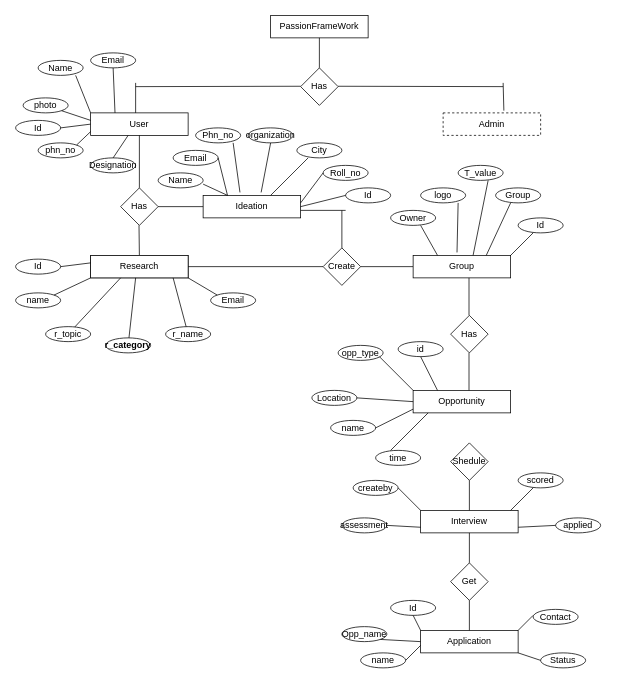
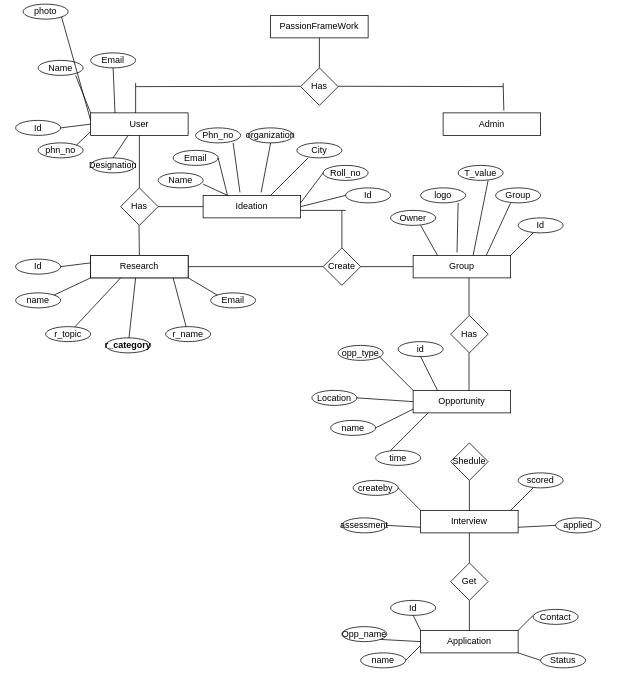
  <mxCell id="0" />
  <mxCell id="1" parent="0" />
  <mxCell id="2" value="PassionFrameWork" style="rounded=0;whiteSpace=wrap;html=1;" vertex="1" parent="1"><mxGeometry x="360" y="20" width="130" height="30" as="geometry" /></mxCell>
  <mxCell id="3" value="Has" style="rhombus;whiteSpace=wrap;html=1;" vertex="1" parent="1"><mxGeometry x="400" y="90" width="50" height="50" as="geometry" /></mxCell>
  <mxCell id="4" value="" style="endArrow=none;html=1;rounded=0;" edge="1" parent="1"><mxGeometry width="50" height="50" relative="1" as="geometry"><mxPoint x="180" y="115" as="sourcePoint" /><mxPoint x="400" y="114.5" as="targetPoint" /></mxGeometry></mxCell>
  <mxCell id="5" value="" style="endArrow=none;html=1;rounded=0;" edge="1" parent="1"><mxGeometry width="50" height="50" relative="1" as="geometry"><mxPoint x="450" y="114.5" as="sourcePoint" /><mxPoint x="670" y="115" as="targetPoint" /></mxGeometry></mxCell>
  <mxCell id="6" value="User" style="rounded=0;whiteSpace=wrap;html=1;" vertex="1" parent="1"><mxGeometry x="120" y="150" width="130" height="30" as="geometry" /></mxCell>
- <mxCell id="7" value="Admin" style="rounded=0;whiteSpace=wrap;html=1;dashed=1;" vertex="1" parent="1"><mxGeometry x="590" y="150" width="130" height="30" as="geometry" /></mxCell>
+ <mxCell id="7" value="Admin" style="rounded=0;whiteSpace=wrap;html=1;" vertex="1" parent="1"><mxGeometry x="590" y="150" width="130" height="30" as="geometry" /></mxCell>
  <mxCell id="8" value="" style="endArrow=none;html=1;rounded=0;" edge="1" parent="1"><mxGeometry width="50" height="50" relative="1" as="geometry"><mxPoint x="180" y="150" as="sourcePoint" /><mxPoint x="180" y="110" as="targetPoint" /></mxGeometry></mxCell>
  <mxCell id="9" value="" style="endArrow=none;html=1;rounded=0;exitX=0.623;exitY=-0.1;exitDx=0;exitDy=0;exitPerimeter=0;" edge="1" parent="1" source="7"><mxGeometry width="50" height="50" relative="1" as="geometry"><mxPoint x="610" y="170" as="sourcePoint" /><mxPoint x="670" y="110" as="targetPoint" /></mxGeometry></mxCell>
  <mxCell id="10" value="" style="endArrow=none;html=1;rounded=0;exitX=0.5;exitY=0;exitDx=0;exitDy=0;" edge="1" parent="1" source="3"><mxGeometry width="50" height="50" relative="1" as="geometry"><mxPoint x="380" y="100" as="sourcePoint" /><mxPoint x="425" y="50" as="targetPoint" /></mxGeometry></mxCell>
  <mxCell id="11" value="Has" style="rhombus;whiteSpace=wrap;html=1;" vertex="1" parent="1"><mxGeometry x="160" y="250" width="50" height="50" as="geometry" /></mxCell>
  <mxCell id="12" value="" style="endArrow=none;html=1;rounded=0;" edge="1" parent="1" source="11"><mxGeometry width="50" height="50" relative="1" as="geometry"><mxPoint x="140" y="230" as="sourcePoint" /><mxPoint x="185" y="180" as="targetPoint" /></mxGeometry></mxCell>
  <mxCell id="13" value="" style="endArrow=none;html=1;rounded=0;" edge="1" parent="1"><mxGeometry width="50" height="50" relative="1" as="geometry"><mxPoint x="185" y="340" as="sourcePoint" /><mxPoint x="184.5" y="300" as="targetPoint" /></mxGeometry></mxCell>
  <mxCell id="14" value="Research" style="rounded=0;whiteSpace=wrap;html=1;" vertex="1" parent="1"><mxGeometry x="120" y="340" width="130" height="30" as="geometry" /></mxCell>
  <mxCell id="15" value="Research" style="rounded=0;whiteSpace=wrap;html=1;" vertex="1" parent="1"><mxGeometry x="120" y="340" width="130" height="30" as="geometry" /></mxCell>
  <mxCell id="16" value="Ideation" style="rounded=0;whiteSpace=wrap;html=1;" vertex="1" parent="1"><mxGeometry x="270" y="260" width="130" height="30" as="geometry" /></mxCell>
  <mxCell id="17" value="" style="endArrow=none;html=1;rounded=0;exitX=1;exitY=0.5;exitDx=0;exitDy=0;entryX=0;entryY=0.5;entryDx=0;entryDy=0;" edge="1" parent="1" source="11" target="16"><mxGeometry width="50" height="50" relative="1" as="geometry"><mxPoint x="220" y="320" as="sourcePoint" /><mxPoint x="270" y="270" as="targetPoint" /></mxGeometry></mxCell>
  <mxCell id="18" value="" style="endArrow=none;html=1;rounded=0;" edge="1" parent="1"><mxGeometry width="50" height="50" relative="1" as="geometry"><mxPoint x="400" y="280" as="sourcePoint" /><mxPoint x="460" y="280" as="targetPoint" /></mxGeometry></mxCell>
  <mxCell id="19" value="" style="endArrow=none;html=1;rounded=0;exitX=1;exitY=0.5;exitDx=0;exitDy=0;" edge="1" parent="1" source="15" target="20"><mxGeometry width="50" height="50" relative="1" as="geometry"><mxPoint x="250" y="360" as="sourcePoint" /><mxPoint x="420" y="360" as="targetPoint" /></mxGeometry></mxCell>
  <mxCell id="20" value="Create" style="rhombus;whiteSpace=wrap;html=1;" vertex="1" parent="1"><mxGeometry x="430" y="330" width="50" height="50" as="geometry" /></mxCell>
  <mxCell id="21" value="" style="endArrow=none;html=1;rounded=0;exitX=0.5;exitY=0;exitDx=0;exitDy=0;" edge="1" parent="1" source="20"><mxGeometry width="50" height="50" relative="1" as="geometry"><mxPoint x="450" y="330" as="sourcePoint" /><mxPoint x="455" y="280" as="targetPoint" /></mxGeometry></mxCell>
  <mxCell id="22" value="" style="endArrow=none;html=1;rounded=0;exitX=1;exitY=0.5;exitDx=0;exitDy=0;" edge="1" parent="1" source="20"><mxGeometry width="50" height="50" relative="1" as="geometry"><mxPoint x="480" y="360" as="sourcePoint" /><mxPoint x="550" y="355" as="targetPoint" /></mxGeometry></mxCell>
  <mxCell id="23" value="Group" style="rounded=0;whiteSpace=wrap;html=1;" vertex="1" parent="1"><mxGeometry x="550" y="340" width="130" height="30" as="geometry" /></mxCell>
  <mxCell id="24" value="" style="endArrow=none;html=1;rounded=0;" edge="1" parent="1"><mxGeometry width="50" height="50" relative="1" as="geometry"><mxPoint x="624.5" y="420" as="sourcePoint" /><mxPoint x="624.5" y="370" as="targetPoint" /></mxGeometry></mxCell>
  <mxCell id="25" value="Interview" style="rounded=0;whiteSpace=wrap;html=1;" vertex="1" parent="1"><mxGeometry x="560" y="680" width="130" height="30" as="geometry" /></mxCell>
  <mxCell id="26" value="Opportunity" style="rounded=0;whiteSpace=wrap;html=1;" vertex="1" parent="1"><mxGeometry x="550" y="520" width="130" height="30" as="geometry" /></mxCell>
  <mxCell id="27" value="Has" style="rhombus;whiteSpace=wrap;html=1;" vertex="1" parent="1"><mxGeometry x="600" y="420" width="50" height="50" as="geometry" /></mxCell>
  <mxCell id="28" value="" style="endArrow=none;html=1;rounded=0;" edge="1" parent="1"><mxGeometry width="50" height="50" relative="1" as="geometry"><mxPoint x="624.5" y="520" as="sourcePoint" /><mxPoint x="624.5" y="470" as="targetPoint" /></mxGeometry></mxCell>
  <mxCell id="29" value="Shedule" style="rhombus;whiteSpace=wrap;html=1;" vertex="1" parent="1"><mxGeometry x="600" y="590" width="50" height="50" as="geometry" /></mxCell>
  <mxCell id="30" value="Get" style="rhombus;whiteSpace=wrap;html=1;" vertex="1" parent="1"><mxGeometry x="600" y="750" width="50" height="50" as="geometry" /></mxCell>
  <mxCell id="31" value="Application" style="rounded=0;whiteSpace=wrap;html=1;" vertex="1" parent="1"><mxGeometry x="560" y="840" width="130" height="30" as="geometry" /></mxCell>
  <mxCell id="32" value="" style="endArrow=none;html=1;rounded=0;exitX=0.5;exitY=0;exitDx=0;exitDy=0;entryX=0.5;entryY=1;entryDx=0;entryDy=0;" edge="1" parent="1" source="31" target="30"><mxGeometry width="50" height="50" relative="1" as="geometry"><mxPoint x="570" y="850" as="sourcePoint" /><mxPoint x="620" y="800" as="targetPoint" /></mxGeometry></mxCell>
  <mxCell id="33" value="" style="endArrow=none;html=1;rounded=0;exitX=0.5;exitY=0;exitDx=0;exitDy=0;" edge="1" parent="1" source="30"><mxGeometry width="50" height="50" relative="1" as="geometry"><mxPoint x="580" y="760" as="sourcePoint" /><mxPoint x="625" y="710" as="targetPoint" /></mxGeometry></mxCell>
  <mxCell id="34" value="" style="endArrow=none;html=1;rounded=0;exitX=0.5;exitY=0;exitDx=0;exitDy=0;entryX=0.5;entryY=1;entryDx=0;entryDy=0;" edge="1" parent="1" source="25" target="29"><mxGeometry width="50" height="50" relative="1" as="geometry"><mxPoint x="580" y="690" as="sourcePoint" /><mxPoint x="630" y="640" as="targetPoint" /></mxGeometry></mxCell>
  <mxCell id="35" value="Email" style="ellipse;whiteSpace=wrap;html=1;" vertex="1" parent="1"><mxGeometry x="120" y="70" width="60" height="20" as="geometry" /></mxCell>
  <mxCell id="36" value="Designation" style="ellipse;whiteSpace=wrap;html=1;" vertex="1" parent="1"><mxGeometry x="120" y="210" width="60" height="20" as="geometry" /></mxCell>
  <mxCell id="37" value="phn_no" style="ellipse;whiteSpace=wrap;html=1;" vertex="1" parent="1"><mxGeometry x="50" y="190" width="60" height="20" as="geometry" /></mxCell>
- <mxCell id="38" value="photo" style="ellipse;whiteSpace=wrap;html=1;" vertex="1" parent="1"><mxGeometry x="30" y="130" width="60" height="20" as="geometry" /></mxCell>
+ <mxCell id="38" value="photo" style="ellipse;whiteSpace=wrap;html=1;" vertex="1" parent="1"><mxGeometry x="30" y="5" width="60" height="20" as="geometry" /></mxCell>
  <mxCell id="39" value="Name" style="ellipse;whiteSpace=wrap;html=1;" vertex="1" parent="1"><mxGeometry x="50" y="80" width="60" height="20" as="geometry" /></mxCell>
  <mxCell id="40" value="" style="endArrow=none;html=1;rounded=0;exitX=0.25;exitY=0;exitDx=0;exitDy=0;" edge="1" parent="1" source="6"><mxGeometry width="50" height="50" relative="1" as="geometry"><mxPoint x="100" y="140" as="sourcePoint" /><mxPoint x="150" y="90" as="targetPoint" /></mxGeometry></mxCell>
  <mxCell id="41" value="" style="endArrow=none;html=1;rounded=0;exitX=0;exitY=0;exitDx=0;exitDy=0;" edge="1" parent="1" source="6"><mxGeometry width="50" height="50" relative="1" as="geometry"><mxPoint x="50" y="150" as="sourcePoint" /><mxPoint x="100" y="100" as="targetPoint" /></mxGeometry></mxCell>
  <mxCell id="42" value="" style="endArrow=none;html=1;rounded=0;exitX=1;exitY=0;exitDx=0;exitDy=0;" edge="1" parent="1" source="37"><mxGeometry width="50" height="50" relative="1" as="geometry"><mxPoint x="100" y="200" as="sourcePoint" /><mxPoint x="120" y="175" as="targetPoint" /></mxGeometry></mxCell>
  <mxCell id="43" value="" style="endArrow=none;html=1;rounded=0;exitX=1;exitY=1;exitDx=0;exitDy=0;" edge="1" parent="1" source="38"><mxGeometry width="50" height="50" relative="1" as="geometry"><mxPoint x="70" y="210" as="sourcePoint" /><mxPoint x="120" y="160" as="targetPoint" /></mxGeometry></mxCell>
  <mxCell id="44" value="" style="endArrow=none;html=1;rounded=0;exitX=0.5;exitY=0;exitDx=0;exitDy=0;" edge="1" parent="1" source="36"><mxGeometry width="50" height="50" relative="1" as="geometry"><mxPoint x="120" y="230" as="sourcePoint" /><mxPoint x="170" y="180" as="targetPoint" /></mxGeometry></mxCell>
  <mxCell id="45" value="Email" style="ellipse;whiteSpace=wrap;html=1;" vertex="1" parent="1"><mxGeometry x="230" y="200" width="60" height="20" as="geometry" /></mxCell>
  <mxCell id="46" value="Phn_no" style="ellipse;whiteSpace=wrap;html=1;" vertex="1" parent="1"><mxGeometry x="260" y="170" width="60" height="20" as="geometry" /></mxCell>
  <mxCell id="47" value="Roll_no" style="ellipse;whiteSpace=wrap;html=1;" vertex="1" parent="1"><mxGeometry x="430" y="220" width="60" height="20" as="geometry" /></mxCell>
  <mxCell id="48" value="organization" style="ellipse;whiteSpace=wrap;html=1;" vertex="1" parent="1"><mxGeometry x="330" y="170" width="60" height="20" as="geometry" /></mxCell>
  <mxCell id="49" value="City" style="ellipse;whiteSpace=wrap;html=1;" vertex="1" parent="1"><mxGeometry x="395" y="190" width="60" height="20" as="geometry" /></mxCell>
  <mxCell id="50" value="Name" style="ellipse;whiteSpace=wrap;html=1;" vertex="1" parent="1"><mxGeometry x="210" y="230" width="60" height="20" as="geometry" /></mxCell>
  <mxCell id="51" value="" style="endArrow=none;html=1;rounded=0;exitX=0.595;exitY=-0.131;exitDx=0;exitDy=0;exitPerimeter=0;" edge="1" parent="1" source="16"><mxGeometry width="50" height="50" relative="1" as="geometry"><mxPoint x="350" y="250" as="sourcePoint" /><mxPoint x="360" y="190" as="targetPoint" /></mxGeometry></mxCell>
  <mxCell id="52" value="" style="endArrow=none;html=1;rounded=0;" edge="1" parent="1"><mxGeometry width="50" height="50" relative="1" as="geometry"><mxPoint x="360" y="260" as="sourcePoint" /><mxPoint x="410" y="210" as="targetPoint" /></mxGeometry></mxCell>
  <mxCell id="53" value="" style="endArrow=none;html=1;rounded=0;entryX=0;entryY=0.5;entryDx=0;entryDy=0;entryPerimeter=0;" edge="1" parent="1" target="47"><mxGeometry width="50" height="50" relative="1" as="geometry"><mxPoint x="400" y="270" as="sourcePoint" /><mxPoint x="430" y="240" as="targetPoint" /></mxGeometry></mxCell>
  <mxCell id="54" value="" style="endArrow=none;html=1;rounded=0;exitX=0.25;exitY=0;exitDx=0;exitDy=0;" edge="1" parent="1" source="16"><mxGeometry width="50" height="50" relative="1" as="geometry"><mxPoint x="240" y="260" as="sourcePoint" /><mxPoint x="290" y="210" as="targetPoint" /></mxGeometry></mxCell>
  <mxCell id="55" value="" style="endArrow=none;html=1;rounded=0;exitX=0.378;exitY=-0.131;exitDx=0;exitDy=0;exitPerimeter=0;" edge="1" parent="1" source="16"><mxGeometry width="50" height="50" relative="1" as="geometry"><mxPoint x="260" y="240" as="sourcePoint" /><mxPoint x="310" y="190" as="targetPoint" /></mxGeometry></mxCell>
  <mxCell id="56" value="" style="endArrow=none;html=1;rounded=0;" edge="1" parent="1" target="16"><mxGeometry width="50" height="50" relative="1" as="geometry"><mxPoint x="270" y="245" as="sourcePoint" /><mxPoint x="320" y="195" as="targetPoint" /></mxGeometry></mxCell>
  <mxCell id="57" value="Id" style="ellipse;whiteSpace=wrap;html=1;" vertex="1" parent="1"><mxGeometry y="160" width="60" height="20" as="geometry" x="20" /></mxCell>
  <mxCell id="58" value="" style="endArrow=none;html=1;rounded=0;entryX=0;entryY=0.5;entryDx=0;entryDy=0;" edge="1" parent="1" target="6"><mxGeometry width="50" height="50" relative="1" as="geometry"><mxPoint x="80" y="170" as="sourcePoint" /><mxPoint x="130" y="120" as="targetPoint" /></mxGeometry></mxCell>
  <mxCell id="59" value="Id" style="ellipse;whiteSpace=wrap;html=1;" vertex="1" parent="1"><mxGeometry x="460" y="250" width="60" height="20" as="geometry" /></mxCell>
  <mxCell id="60" value="" style="endArrow=none;html=1;rounded=0;exitX=1;exitY=0.5;exitDx=0;exitDy=0;" edge="1" parent="1" source="16"><mxGeometry width="50" height="50" relative="1" as="geometry"><mxPoint x="410" y="310" as="sourcePoint" /><mxPoint x="460" y="260" as="targetPoint" /></mxGeometry></mxCell>
  <mxCell id="61" value="Opp_name" style="ellipse;whiteSpace=wrap;html=1;" vertex="1" parent="1"><mxGeometry x="455" y="835" width="60" height="20" as="geometry" /></mxCell>
  <mxCell id="62" value="name" style="ellipse;whiteSpace=wrap;html=1;" vertex="1" parent="1"><mxGeometry x="480" y="870" width="60" height="20" as="geometry" /></mxCell>
  <mxCell id="63" value="Id" style="ellipse;whiteSpace=wrap;html=1;" vertex="1" parent="1"><mxGeometry x="520" y="800" width="60" height="20" as="geometry" /></mxCell>
  <mxCell id="64" value="Cont&lt;span style=&quot;color: rgba(0, 0, 0, 0); font-family: monospace; font-size: 0px; text-align: start; text-wrap: nowrap;&quot;&gt;%3CmxGraphModel%3E%3Croot%3E%3CmxCell%20id%3D%220%22%2F%3E%3CmxCell%20id%3D%221%22%20parent%3D%220%22%2F%3E%3CmxCell%20id%3D%222%22%20value%3D%22Id%22%20style%3D%22ellipse%3BwhiteSpace%3Dwrap%3Bhtml%3D1%3B%22%20vertex%3D%221%22%20parent%3D%221%22%3E%3CmxGeometry%20x%3D%22420%22%20y%3D%22852%22%20width%3D%2260%22%20height%3D%2220%22%20as%3D%22geometry%22%2F%3E%3C%2FmxCell%3E%3C%2Froot%3E%3C%2FmxGraphModel%3E&lt;/span&gt;act" style="ellipse;whiteSpace=wrap;html=1;" vertex="1" parent="1"><mxGeometry x="710" y="812" width="60" height="20" as="geometry" /></mxCell>
  <mxCell id="65" value="Status" style="ellipse;whiteSpace=wrap;html=1;" vertex="1" parent="1"><mxGeometry x="720" y="870" width="60" height="20" as="geometry" /></mxCell>
  <mxCell id="66" value="" style="endArrow=none;html=1;rounded=0;exitX=1;exitY=0;exitDx=0;exitDy=0;" edge="1" parent="1" source="31"><mxGeometry width="50" height="50" relative="1" as="geometry"><mxPoint x="660" y="870" as="sourcePoint" /><mxPoint x="710" y="820" as="targetPoint" /></mxGeometry></mxCell>
  <mxCell id="67" value="" style="endArrow=none;html=1;rounded=0;exitX=1;exitY=1;exitDx=0;exitDy=0;" edge="1" parent="1" source="31"><mxGeometry width="50" height="50" relative="1" as="geometry"><mxPoint x="670" y="930" as="sourcePoint" /><mxPoint x="720" y="880" as="targetPoint" /></mxGeometry></mxCell>
  <mxCell id="68" value="" style="endArrow=none;html=1;rounded=0;exitX=0;exitY=0;exitDx=0;exitDy=0;" edge="1" parent="1" source="31"><mxGeometry width="50" height="50" relative="1" as="geometry"><mxPoint x="500" y="870" as="sourcePoint" /><mxPoint x="550" y="820" as="targetPoint" /></mxGeometry></mxCell>
  <mxCell id="69" value="" style="endArrow=none;html=1;rounded=0;exitX=1;exitY=1;exitDx=0;exitDy=0;" edge="1" parent="1" source="61"><mxGeometry width="50" height="50" relative="1" as="geometry"><mxPoint x="510" y="905" as="sourcePoint" /><mxPoint x="560" y="855" as="targetPoint" /></mxGeometry></mxCell>
  <mxCell id="70" value="" style="endArrow=none;html=1;rounded=0;exitX=1;exitY=0.5;exitDx=0;exitDy=0;" edge="1" parent="1" source="62"><mxGeometry width="50" height="50" relative="1" as="geometry"><mxPoint x="510" y="910" as="sourcePoint" /><mxPoint x="560" y="860" as="targetPoint" /></mxGeometry></mxCell>
  <mxCell id="71" value="logo" style="ellipse;whiteSpace=wrap;html=1;" vertex="1" parent="1"><mxGeometry x="560" y="250" width="60" height="20" as="geometry" /></mxCell>
  <mxCell id="72" value="Group" style="ellipse;whiteSpace=wrap;html=1;" vertex="1" parent="1"><mxGeometry x="660" y="250" width="60" height="20" as="geometry" /></mxCell>
  <mxCell id="73" value="Owner" style="ellipse;whiteSpace=wrap;html=1;" vertex="1" parent="1"><mxGeometry x="520" y="280" width="60" height="20" as="geometry" /></mxCell>
  <mxCell id="74" value="Id" style="ellipse;whiteSpace=wrap;html=1;" vertex="1" parent="1"><mxGeometry x="690" y="290" width="60" height="20" as="geometry" /></mxCell>
  <mxCell id="75" value="T_value" style="ellipse;whiteSpace=wrap;html=1;" vertex="1" parent="1"><mxGeometry x="610" y="220" width="60" height="20" as="geometry" /></mxCell>
  <mxCell id="76" value="" style="endArrow=none;html=1;rounded=0;exitX=1;exitY=0;exitDx=0;exitDy=0;" edge="1" parent="1" source="23"><mxGeometry width="50" height="50" relative="1" as="geometry"><mxPoint x="660" y="360" as="sourcePoint" /><mxPoint x="710" y="310" as="targetPoint" /></mxGeometry></mxCell>
  <mxCell id="77" value="" style="endArrow=none;html=1;rounded=0;exitX=0.75;exitY=0;exitDx=0;exitDy=0;" edge="1" parent="1" source="23"><mxGeometry width="50" height="50" relative="1" as="geometry"><mxPoint x="660" y="330" as="sourcePoint" /><mxPoint x="680" y="270" as="targetPoint" /></mxGeometry></mxCell>
  <mxCell id="78" value="" style="endArrow=none;html=1;rounded=0;exitX=0.615;exitY=0;exitDx=0;exitDy=0;exitPerimeter=0;" edge="1" parent="1" source="23"><mxGeometry width="50" height="50" relative="1" as="geometry"><mxPoint x="630" y="330" as="sourcePoint" /><mxPoint x="650" y="240" as="targetPoint" /></mxGeometry></mxCell>
  <mxCell id="79" value="" style="endArrow=none;html=1;rounded=0;exitX=0.45;exitY=-0.131;exitDx=0;exitDy=0;exitPerimeter=0;" edge="1" parent="1" source="23"><mxGeometry width="50" height="50" relative="1" as="geometry"><mxPoint x="560" y="320" as="sourcePoint" /><mxPoint x="610" y="270" as="targetPoint" /></mxGeometry></mxCell>
  <mxCell id="80" value="" style="endArrow=none;html=1;rounded=0;exitX=0.25;exitY=0;exitDx=0;exitDy=0;" edge="1" parent="1" source="23"><mxGeometry width="50" height="50" relative="1" as="geometry"><mxPoint x="510" y="350" as="sourcePoint" /><mxPoint x="560" y="300" as="targetPoint" /></mxGeometry></mxCell>
  <mxCell id="81" value="Id" style="ellipse;whiteSpace=wrap;html=1;" vertex="1" parent="1"><mxGeometry y="345" width="60" height="20" as="geometry" x="20" /></mxCell>
  <mxCell id="82" value="r_name" style="ellipse;whiteSpace=wrap;html=1;" vertex="1" parent="1"><mxGeometry x="220" y="435" width="60" height="20" as="geometry" /></mxCell>
  <mxCell id="83" value="r_category" style="ellipse;whiteSpace=wrap;html=1;fontStyle=1" vertex="1" parent="1"><mxGeometry x="140" y="450" width="60" height="20" as="geometry" /></mxCell>
  <mxCell id="84" value="name" style="ellipse;whiteSpace=wrap;html=1;" vertex="1" parent="1"><mxGeometry y="390" width="60" height="20" as="geometry" x="20" /></mxCell>
  <mxCell id="85" value="Email" style="ellipse;whiteSpace=wrap;html=1;" vertex="1" parent="1"><mxGeometry x="280" y="390" width="60" height="20" as="geometry" /></mxCell>
  <mxCell id="86" value="r_topic" style="ellipse;whiteSpace=wrap;html=1;" vertex="1" parent="1"><mxGeometry x="60" y="435" width="60" height="20" as="geometry" /></mxCell>
  <mxCell id="87" value="" style="endArrow=none;html=1;rounded=0;entryX=0;entryY=0;entryDx=0;entryDy=0;" edge="1" parent="1" target="85"><mxGeometry width="50" height="50" relative="1" as="geometry"><mxPoint x="250" y="370" as="sourcePoint" /><mxPoint x="300" y="320" as="targetPoint" /></mxGeometry></mxCell>
  <mxCell id="88" value="" style="endArrow=none;html=1;rounded=0;" edge="1" parent="1" source="82"><mxGeometry width="50" height="50" relative="1" as="geometry"><mxPoint x="240" y="430" as="sourcePoint" /><mxPoint x="230" y="370" as="targetPoint" /></mxGeometry></mxCell>
  <mxCell id="89" value="" style="endArrow=none;html=1;rounded=0;" edge="1" parent="1" source="83"><mxGeometry width="50" height="50" relative="1" as="geometry"><mxPoint x="180" y="440" as="sourcePoint" /><mxPoint x="180" y="370" as="targetPoint" /></mxGeometry></mxCell>
  <mxCell id="90" value="" style="endArrow=none;html=1;rounded=0;" edge="1" parent="1" source="86"><mxGeometry width="50" height="50" relative="1" as="geometry"><mxPoint x="110" y="420" as="sourcePoint" /><mxPoint x="160" y="370" as="targetPoint" /></mxGeometry></mxCell>
  <mxCell id="91" value="" style="endArrow=none;html=1;rounded=0;exitX=1;exitY=0;exitDx=0;exitDy=0;" edge="1" parent="1" source="84"><mxGeometry width="50" height="50" relative="1" as="geometry"><mxPoint x="70" y="420" as="sourcePoint" /><mxPoint x="120" y="370" as="targetPoint" /></mxGeometry></mxCell>
  <mxCell id="92" value="" style="endArrow=none;html=1;rounded=0;exitX=1;exitY=0.5;exitDx=0;exitDy=0;" edge="1" parent="1" source="81"><mxGeometry width="50" height="50" relative="1" as="geometry"><mxPoint x="70" y="400" as="sourcePoint" /><mxPoint x="120" y="350" as="targetPoint" /></mxGeometry></mxCell>
  <mxCell id="93" value="opp_type" style="ellipse;whiteSpace=wrap;html=1;" vertex="1" parent="1"><mxGeometry x="450" y="460" width="60" height="20" as="geometry" /></mxCell>
  <mxCell id="94" value="name" style="ellipse;whiteSpace=wrap;html=1;" vertex="1" parent="1"><mxGeometry x="440" y="560" width="60" height="20" as="geometry" /></mxCell>
  <mxCell id="95" value="Location" style="ellipse;whiteSpace=wrap;html=1;" vertex="1" parent="1"><mxGeometry x="415" y="520" width="60" height="20" as="geometry" /></mxCell>
  <mxCell id="96" value="time" style="ellipse;whiteSpace=wrap;html=1;" vertex="1" parent="1"><mxGeometry x="500" y="600" width="60" height="20" as="geometry" /></mxCell>
  <mxCell id="97" value="id" style="ellipse;whiteSpace=wrap;html=1;" vertex="1" parent="1"><mxGeometry x="530" y="455" width="60" height="20" as="geometry" /></mxCell>
  <mxCell id="98" value="" style="endArrow=none;html=1;rounded=0;exitX=1;exitY=0.5;exitDx=0;exitDy=0;" edge="1" parent="1" source="94"><mxGeometry width="50" height="50" relative="1" as="geometry"><mxPoint x="500" y="595" as="sourcePoint" /><mxPoint x="550" y="545" as="targetPoint" /></mxGeometry></mxCell>
  <mxCell id="99" value="" style="endArrow=none;html=1;rounded=0;" edge="1" parent="1"><mxGeometry width="50" height="50" relative="1" as="geometry"><mxPoint x="520" y="600" as="sourcePoint" /><mxPoint x="570" y="550" as="targetPoint" /></mxGeometry></mxCell>
  <mxCell id="100" value="" style="endArrow=none;html=1;rounded=0;exitX=0;exitY=0.5;exitDx=0;exitDy=0;" edge="1" parent="1" source="26"><mxGeometry width="50" height="50" relative="1" as="geometry"><mxPoint x="425" y="580" as="sourcePoint" /><mxPoint x="475" y="530" as="targetPoint" /></mxGeometry></mxCell>
  <mxCell id="101" value="" style="endArrow=none;html=1;rounded=0;exitX=0;exitY=0;exitDx=0;exitDy=0;" edge="1" parent="1" source="26"><mxGeometry width="50" height="50" relative="1" as="geometry"><mxPoint x="455" y="525" as="sourcePoint" /><mxPoint x="505" y="475" as="targetPoint" /></mxGeometry></mxCell>
  <mxCell id="102" value="" style="endArrow=none;html=1;rounded=0;exitX=0.25;exitY=0;exitDx=0;exitDy=0;" edge="1" parent="1" source="26"><mxGeometry width="50" height="50" relative="1" as="geometry"><mxPoint x="510" y="525" as="sourcePoint" /><mxPoint x="560" y="475" as="targetPoint" /></mxGeometry></mxCell>
  <mxCell id="103" value="createby" style="ellipse;whiteSpace=wrap;html=1;" vertex="1" parent="1"><mxGeometry x="470" y="640" width="60" height="20" as="geometry" /></mxCell>
  <mxCell id="104" value="assessment" style="ellipse;whiteSpace=wrap;html=1;" vertex="1" parent="1"><mxGeometry x="455" y="690" width="60" height="20" as="geometry" /></mxCell>
  <mxCell id="105" value="applied" style="ellipse;whiteSpace=wrap;html=1;" vertex="1" parent="1"><mxGeometry x="740" y="690" width="60" height="20" as="geometry" /></mxCell>
  <mxCell id="106" value="scored" style="ellipse;whiteSpace=wrap;html=1;" vertex="1" parent="1"><mxGeometry x="690" y="630" width="60" height="20" as="geometry" /></mxCell>
  <mxCell id="107" value="" style="endArrow=none;html=1;rounded=0;exitX=0;exitY=0.75;exitDx=0;exitDy=0;" edge="1" parent="1" source="25"><mxGeometry width="50" height="50" relative="1" as="geometry"><mxPoint x="465" y="750" as="sourcePoint" /><mxPoint x="515" y="700" as="targetPoint" /></mxGeometry></mxCell>
  <mxCell id="108" value="" style="endArrow=none;html=1;rounded=0;exitX=0;exitY=0;exitDx=0;exitDy=0;" edge="1" parent="1" source="25"><mxGeometry width="50" height="50" relative="1" as="geometry"><mxPoint x="480" y="700" as="sourcePoint" /><mxPoint x="530" y="650" as="targetPoint" /></mxGeometry></mxCell>
  <mxCell id="109" value="" style="endArrow=none;html=1;rounded=0;exitX=1;exitY=0.75;exitDx=0;exitDy=0;" edge="1" parent="1" source="25"><mxGeometry width="50" height="50" relative="1" as="geometry"><mxPoint x="690" y="750" as="sourcePoint" /><mxPoint x="740" y="700" as="targetPoint" /></mxGeometry></mxCell>
  <mxCell id="110" value="" style="endArrow=none;html=1;rounded=0;" edge="1" parent="1"><mxGeometry width="50" height="50" relative="1" as="geometry"><mxPoint x="680" y="680" as="sourcePoint" /><mxPoint x="710" y="650" as="targetPoint" /></mxGeometry></mxCell>
